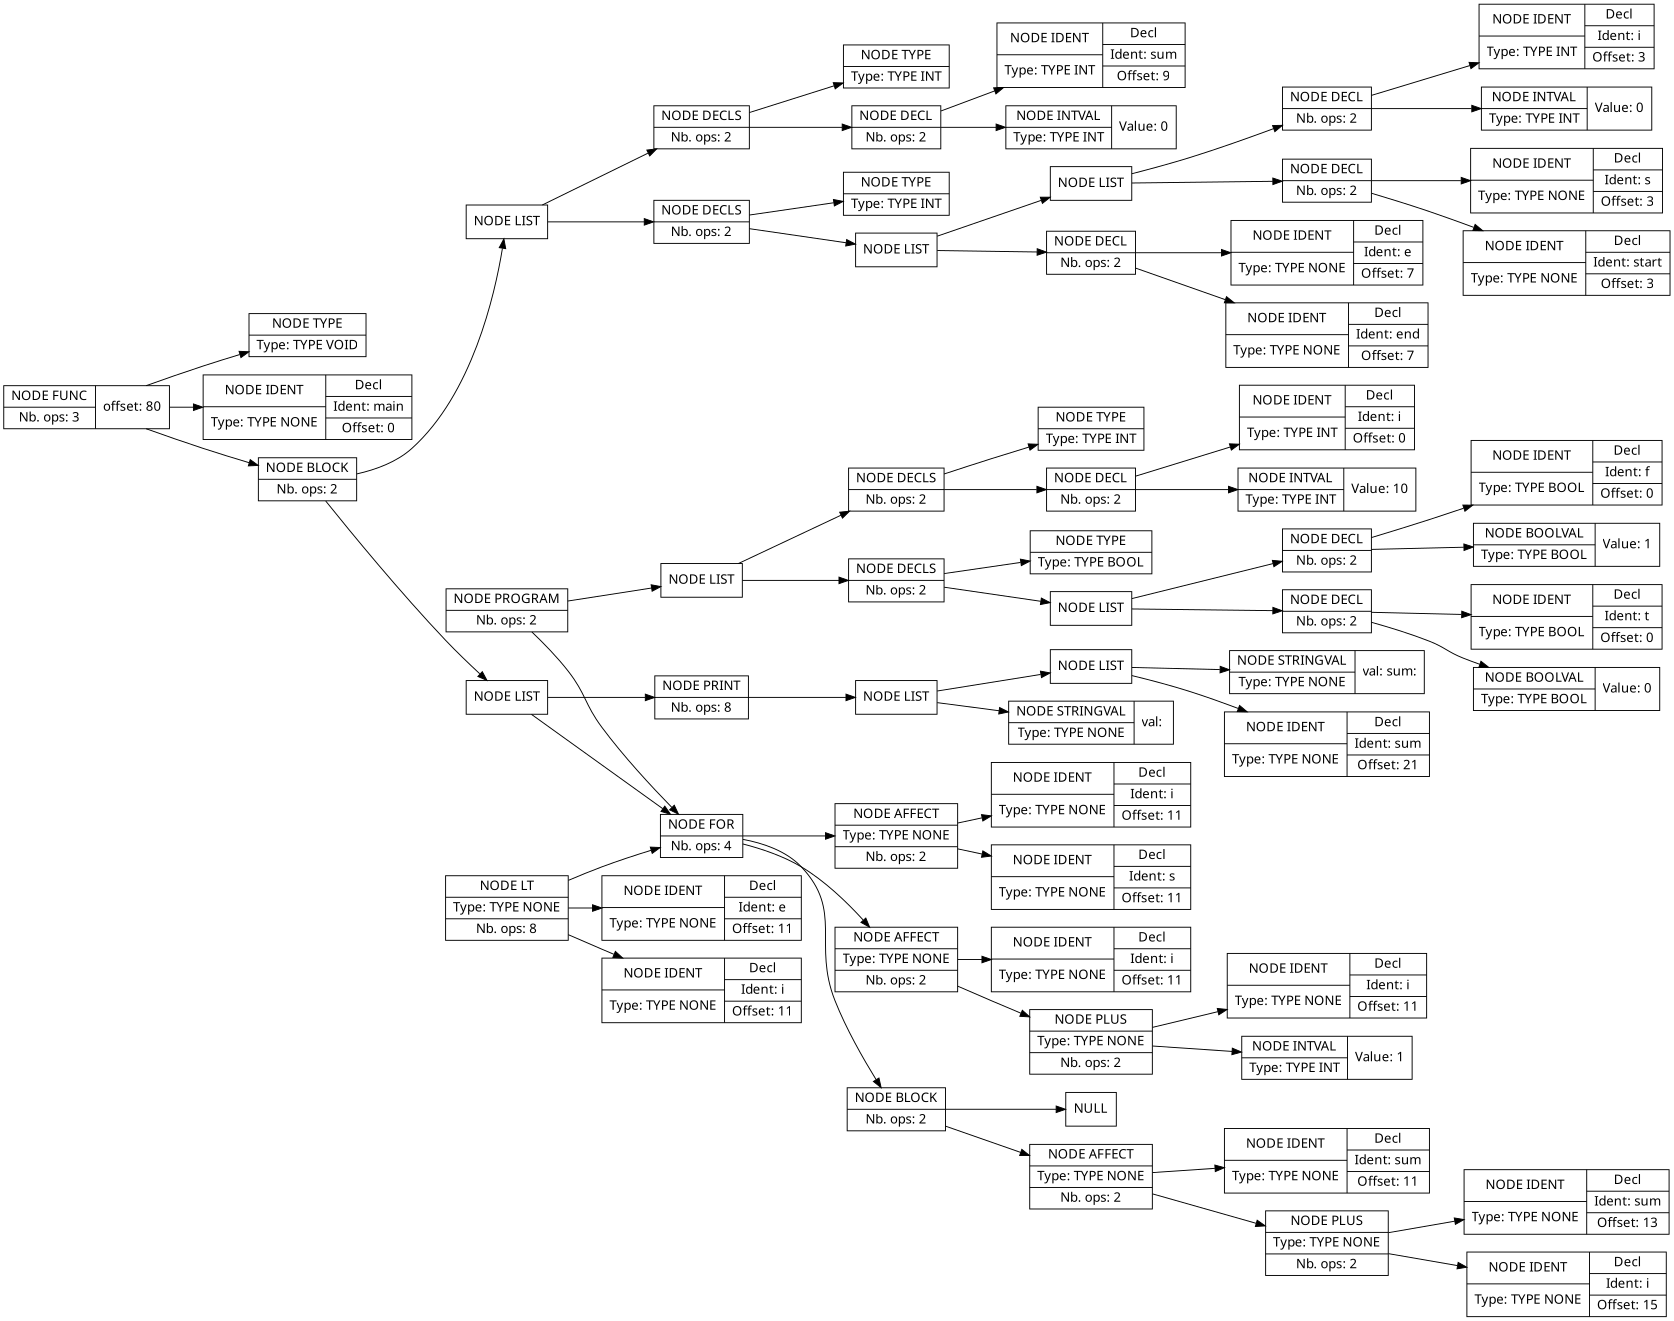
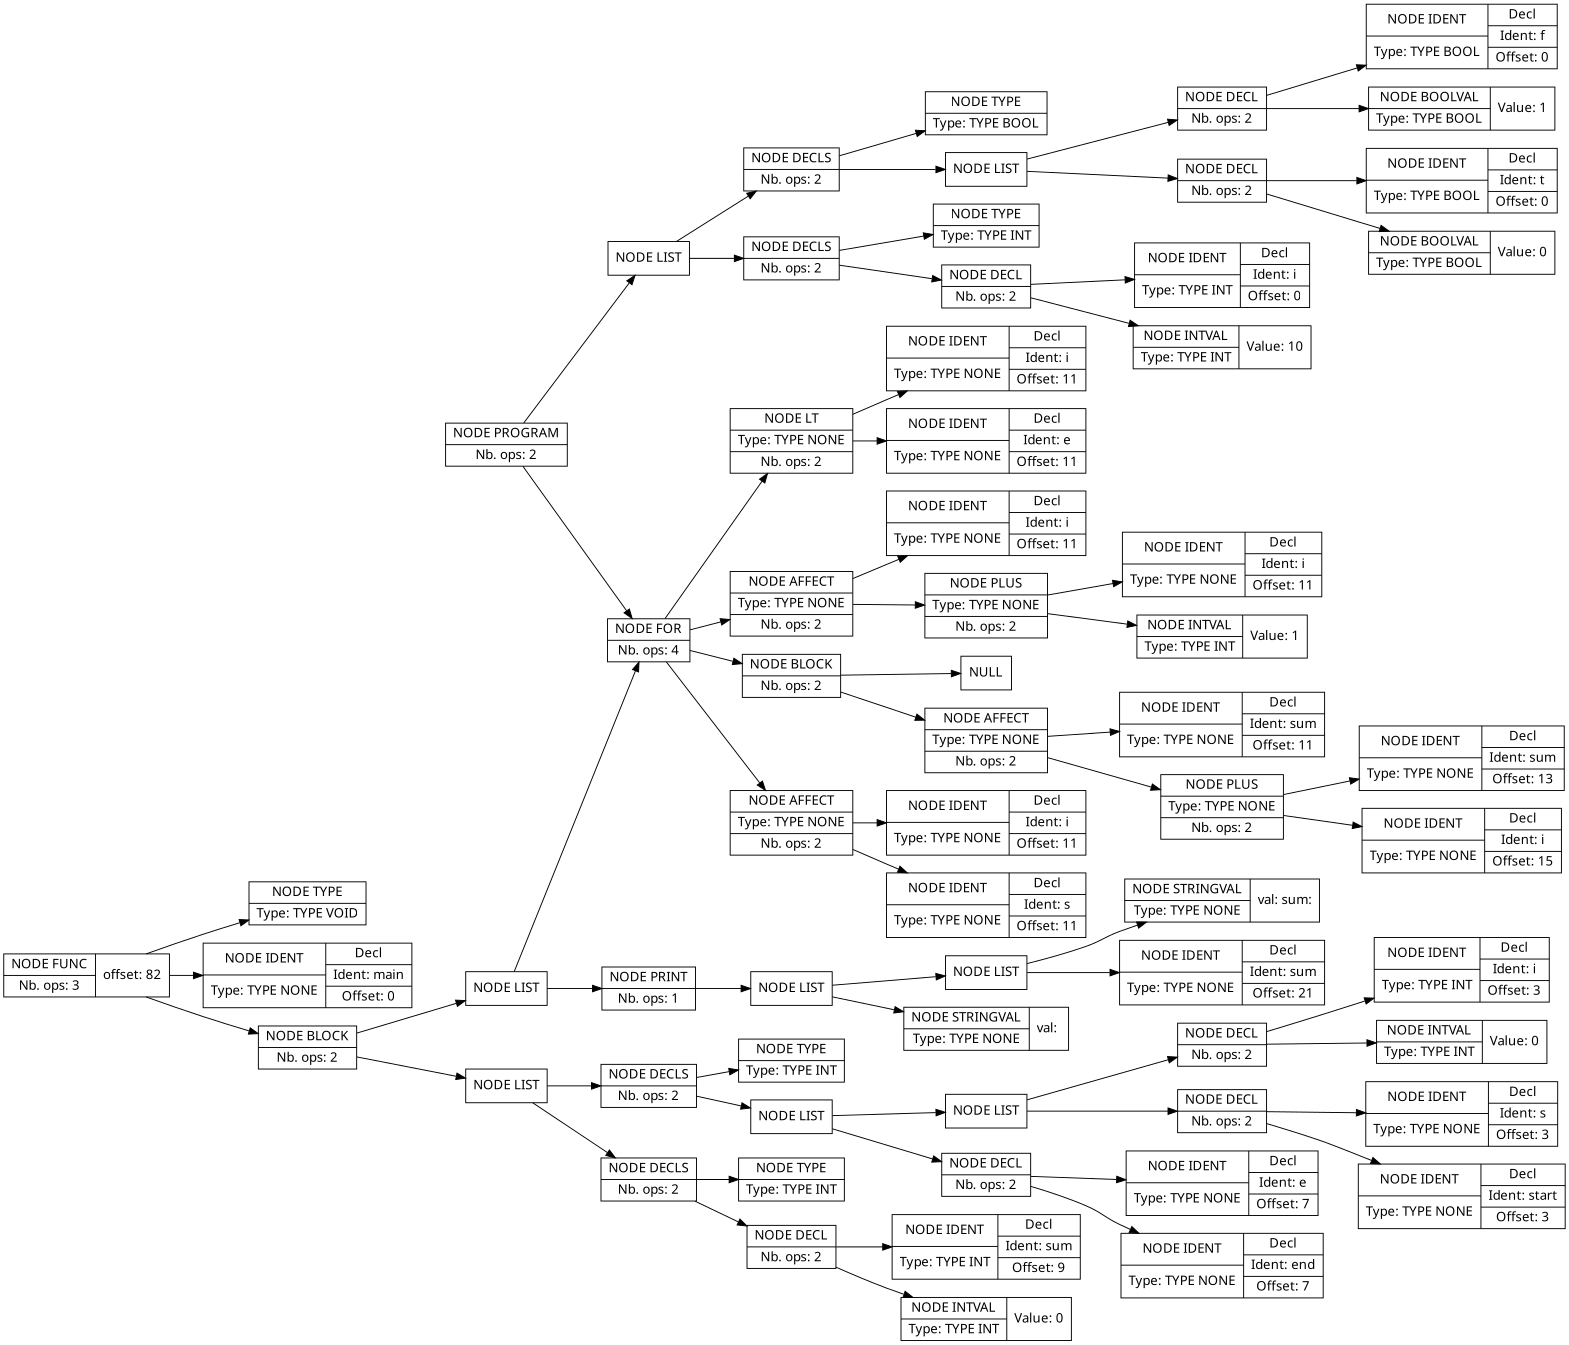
  digraph {
    fontname="Noto Sans"
    rankdir=LR
    node [fontname="Noto Sans" shape=record]
    edge [fontname="Noto Sans" tailclip=true]
    n1 [label="{{NODE PROGRAM|Nb. ops: 2}}"]
    n2 [label="{{NODE LIST}}"]
    n3 [label="{{NODE FOR|Nb. ops: 4}}"]
    n4 [label="{{NODE DECLS|Nb. ops: 2}}"]
    n5 [label="{{NODE DECLS|Nb. ops: 2}}"]
-   n6 [label="{{NODE FUNC|Nb. ops: 3}|{offset: 80}}"]
+   n6 [label="{{NODE FUNC|Nb. ops: 3}|{offset: 82}}"]
    n7 [label="{{NODE TYPE|Type: TYPE VOID}}"]
    n8 [label="{{NODE IDENT|Type: TYPE NONE}|{<decl>Decl      |Ident: main|Offset: 0}}"]
    n9 [label="{{NODE BLOCK|Nb. ops: 2}}"]
    n10 [label="{{NODE TYPE|Type: TYPE INT}}"]
    n11 [label="{{NODE DECL|Nb. ops: 2}}"]
    n12 [label="{{NODE TYPE|Type: TYPE BOOL}}"]
    n13 [label="{{NODE LIST}}"]
    n14 [label="{{NODE IDENT|Type: TYPE INT}|{<decl>Decl      |Ident: i|Offset: 0}}"]
    n15 [label="{{NODE INTVAL|Type: TYPE INT}|{Value: 10}}"]
    n16 [label="{{NODE DECL|Nb. ops: 2}}"]
    n17 [label="{{NODE DECL|Nb. ops: 2}}"]
    n18 [label="{{NODE IDENT|Type: TYPE BOOL}|{<decl>Decl      |Ident: f|Offset: 0}}"]
    n19 [label="{{NODE BOOLVAL|Type: TYPE BOOL}|{Value: 1}}"]
    n20 [label="{{NODE IDENT|Type: TYPE BOOL}|{<decl>Decl      |Ident: t|Offset: 0}}"]
    n21 [label="{{NODE BOOLVAL|Type: TYPE BOOL}|{Value: 0}}"]
    n22 [label="{{NODE LIST}}"]
    n23 [label="{{NODE LIST}}"]
    n24 [label="{{NODE DECLS|Nb. ops: 2}}"]
    n25 [label="{{NODE DECLS|Nb. ops: 2}}"]
-   n26 [label="{{NODE PRINT|Nb. ops: 8}}"]
+   n26 [label="{{NODE PRINT|Nb. ops: 1}}"]
    n27 [label="{{NODE TYPE|Type: TYPE INT}}"]
    n28 [label="{{NODE LIST}}"]
    n29 [label="{{NODE TYPE|Type: TYPE INT}}"]
    n30 [label="{{NODE DECL|Nb. ops: 2}}"]
    n31 [label="{{NODE LIST}}"]
    n32 [label="{{NODE DECL|Nb. ops: 2}}"]
    n33 [label="{{NODE DECL|Nb. ops: 2}}"]
    n34 [label="{{NODE DECL|Nb. ops: 2}}"]
    n35 [label="{{NODE IDENT|Type: TYPE NONE}|{<decl>Decl      |Ident: e|Offset: 7}}"]
    n36 [label="{{NODE IDENT|Type: TYPE NONE}|{<decl>Decl      |Ident: end|Offset: 7}}"]
    n37 [label="{{NODE IDENT|Type: TYPE INT}|{<decl>Decl      |Ident: i|Offset: 3}}"]
    n38 [label="{{NODE INTVAL|Type: TYPE INT}|{Value: 0}}"]
    n39 [label="{{NODE IDENT|Type: TYPE NONE}|{<decl>Decl      |Ident: s|Offset: 3}}"]
    n40 [label="{{NODE IDENT|Type: TYPE NONE}|{<decl>Decl      |Ident: start|Offset: 3}}"]
    n41 [label="{{NODE IDENT|Type: TYPE INT}|{<decl>Decl      |Ident: sum|Offset: 9}}"]
    n42 [label="{{NODE INTVAL|Type: TYPE INT}|{Value: 0}}"]
    n43 [label="{{NODE AFFECT|Type: TYPE NONE|Nb. ops: 2}}"]
-   n44 [label="{{NODE LT|Type: TYPE NONE|Nb. ops: 8}}"]
+   n44 [label="{{NODE LT|Type: TYPE NONE|Nb. ops: 2}}"]
    n45 [label="{{NODE AFFECT|Type: TYPE NONE|Nb. ops: 2}}"]
    n46 [label="{{NODE BLOCK|Nb. ops: 2}}"]
    n47 [label="{{NODE LIST}}"]
    n48 [label="{{NODE IDENT|Type: TYPE NONE}|{<decl>Decl      |Ident: i|Offset: 11}}"]
    n49 [label="{{NODE IDENT|Type: TYPE NONE}|{<decl>Decl      |Ident: s|Offset: 11}}"]
    n50 [label="{{NODE IDENT|Type: TYPE NONE}|{<decl>Decl      |Ident: i|Offset: 11}}"]
    n51 [label="{{NODE IDENT|Type: TYPE NONE}|{<decl>Decl      |Ident: e|Offset: 11}}"]
    n52 [label="{{NODE IDENT|Type: TYPE NONE}|{<decl>Decl      |Ident: i|Offset: 11}}"]
    n53 [label="{{NODE PLUS|Type: TYPE NONE|Nb. ops: 2}}"]
    n54 [label="{{NULL}}"]
    n55 [label="{{NODE AFFECT|Type: TYPE NONE|Nb. ops: 2}}"]
    n56 [label="{{NODE IDENT|Type: TYPE NONE}|{<decl>Decl      |Ident: i|Offset: 11}}"]
    n57 [label="{{NODE INTVAL|Type: TYPE INT}|{Value: 1}}"]
    n58 [label="{{NODE IDENT|Type: TYPE NONE}|{<decl>Decl      |Ident: sum|Offset: 11}}"]
    n59 [label="{{NODE PLUS|Type: TYPE NONE|Nb. ops: 2}}"]
    n60 [label="{{NODE IDENT|Type: TYPE NONE}|{<decl>Decl      |Ident: sum|Offset: 13}}"]
    n61 [label="{{NODE IDENT|Type: TYPE NONE}|{<decl>Decl      |Ident: i|Offset: 15}}"]
    n62 [label="{{NODE LIST}}"]
    n63 [label="{{NODE STRINGVAL|Type: TYPE NONE}|{val: \n}}"]
    n64 [label="{{NODE STRINGVAL|Type: TYPE NONE}|{val: sum: }}"]
    n65 [label="{{NODE IDENT|Type: TYPE NONE}|{<decl>Decl      |Ident: sum|Offset: 21}}"]
    n1 -> n2
    n1 -> n3
    n2 -> n4
    n2 -> n5
    n3 -> n43
-   n44 -> n3
+   n3 -> n44
    n3 -> n45
    n3 -> n46
    n4 -> n10
    n4 -> n11
    n5 -> n12
    n5 -> n13
    n6 -> n7
    n6 -> n8
    n6 -> n9
    n9 -> n22
    n9 -> n23
    n11 -> n14
    n11 -> n15
    n13 -> n16
    n13 -> n17
    n16 -> n18
    n16 -> n19
    n17 -> n20
    n17 -> n21
    n22 -> n24
    n22 -> n25
    n23 -> n3
    n23 -> n26
    n24 -> n27
    n24 -> n28
    n25 -> n29
    n25 -> n30
    n26 -> n47
    n28 -> n31
    n28 -> n32
    n30 -> n41
    n30 -> n42
    n31 -> n33
    n31 -> n34
    n32 -> n35
    n32 -> n36
    n33 -> n37
    n33 -> n38
    n34 -> n39
    n34 -> n40
    n43 -> n48
    n43 -> n49
    n44 -> n50
    n44 -> n51
    n45 -> n52
    n45 -> n53
    n46 -> n54
    n46 -> n55
    n47 -> n62
    n47 -> n63
    n53 -> n56
    n53 -> n57
    n55 -> n58
    n55 -> n59
    n59 -> n60
    n59 -> n61
    n62 -> n64
    n62 -> n65
  }
